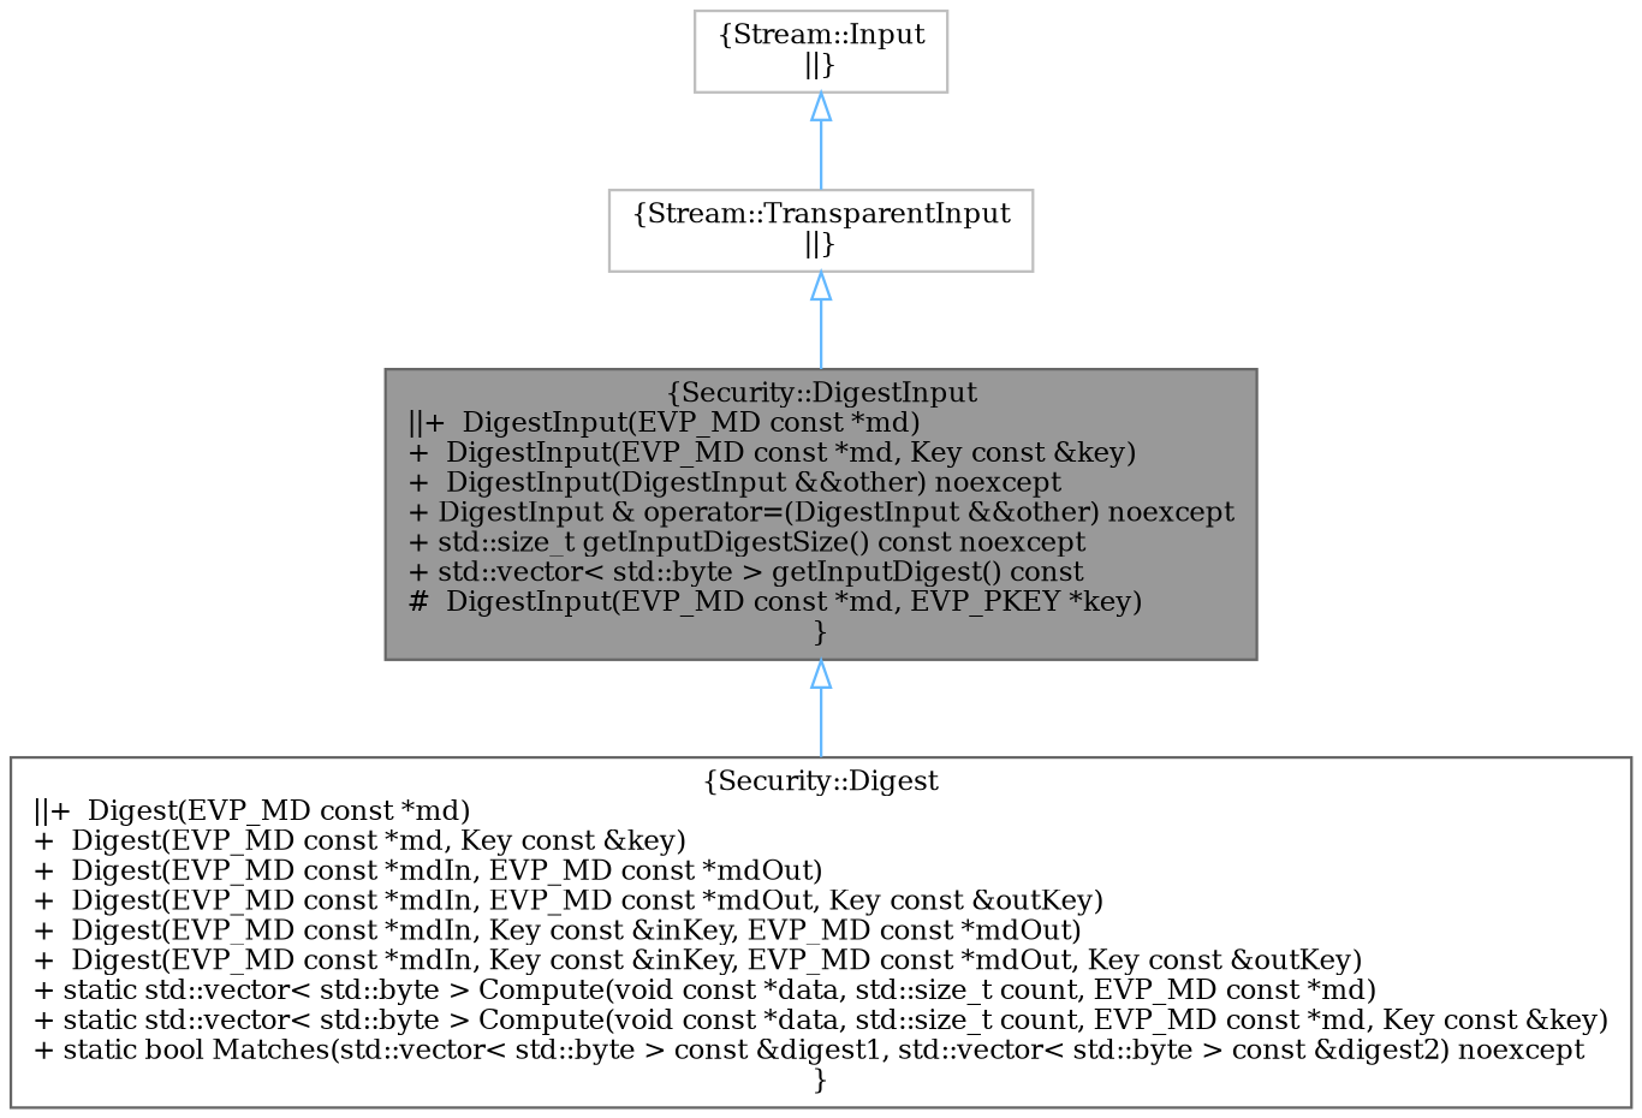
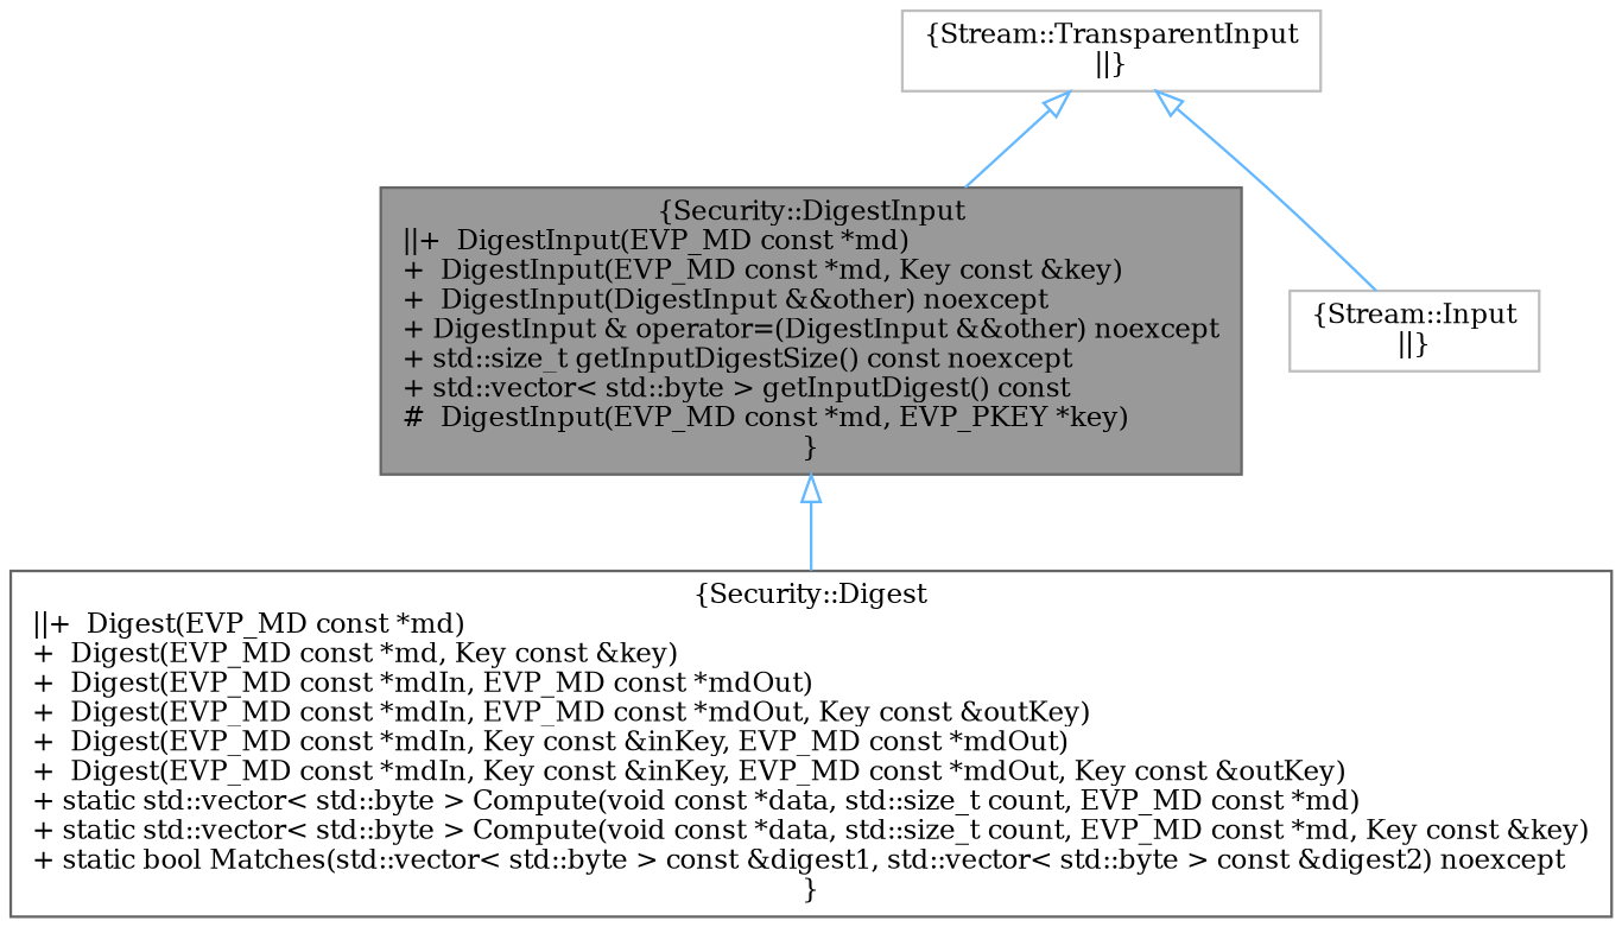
  digraph {
    fontname="DejaVu Serif"
    node [color=gray40 fillcolor=white fontname="DejaVu Serif" fontsize=10 shape=box style=filled]
    edge [arrowtail=onormal color=steelblue1 dir=back fontname="DejaVu Serif" fontsize=10 labelfontname=Helvetica labelfontsize=10 style=solid]
    n1 [fillcolor=grey60 fontcolor=black height=0.2 label="{Security::DigestInput\n||+  DigestInput(EVP_MD const *md)\l+  DigestInput(EVP_MD const *md, Key const &key)\l+  DigestInput(DigestInput &&other) noexcept\l+ DigestInput & operator=(DigestInput &&other) noexcept\l+ std::size_t getInputDigestSize() const noexcept\l+ std::vector\< std::byte \> getInputDigest() const\l#  DigestInput(EVP_MD const *md, EVP_PKEY *key)\l}" width=0.4]
    n2 [height=0.2 label="{Security::Digest\n||+  Digest(EVP_MD const *md)\l+  Digest(EVP_MD const *md, Key const &key)\l+  Digest(EVP_MD const *mdIn, EVP_MD const *mdOut)\l+  Digest(EVP_MD const *mdIn, EVP_MD const *mdOut, Key const &outKey)\l+  Digest(EVP_MD const *mdIn, Key const &inKey, EVP_MD const *mdOut)\l+  Digest(EVP_MD const *mdIn, Key const &inKey, EVP_MD const *mdOut, Key const &outKey)\l+ static std::vector\< std::byte \> Compute(void const *data, std::size_t count, EVP_MD const *md)\l+ static std::vector\< std::byte \> Compute(void const *data, std::size_t count, EVP_MD const *md, Key const &key)\l+ static bool Matches(std::vector\< std::byte \> const &digest1, std::vector\< std::byte \> const &digest2) noexcept\l}" width=0.4]
    n3 [color=grey75 height=0.2 label="{Stream::TransparentInput\n||}" width=0.4]
    n4 [color=grey75 height=0.2 label="{Stream::Input\n||}" width=0.4]
    n1 -> n2
    n3 -> n1
-   n4 -> n3
+   n3 -> n4
  }
